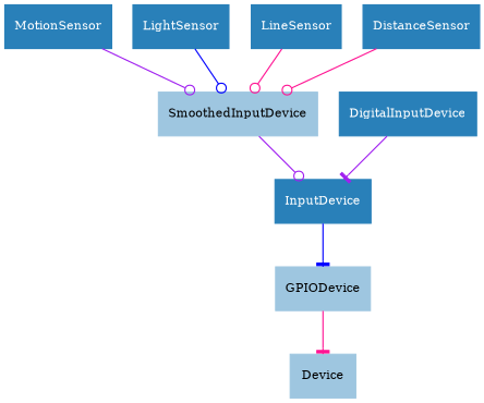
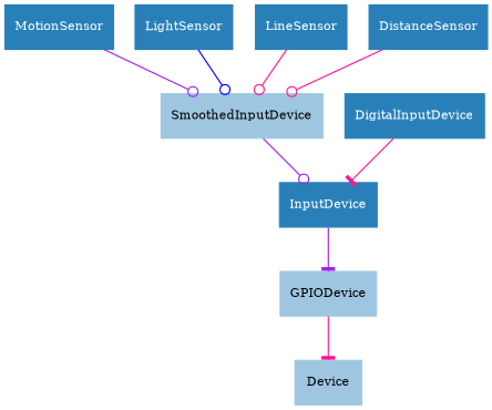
  digraph {
    fontname="DejaVu Serif"
    rankdir=TB
    node [color="#2980b9" fontcolor="#ffffff" fontname="DejaVu Serif" fontsize=10 shape=rect style=filled]
    edge [arrowhead=odot color=deeppink fontname="DejaVu Serif"]
    Device [color="#9ec6e0" fontcolor="#000000"]
    GPIODevice [color="#9ec6e0" fontcolor="#000000"]
    SmoothedInputDevice [color="#9ec6e0" fontcolor="#000000"]
    InputDevice
    DigitalInputDevice
    MotionSensor
    LightSensor
    LineSensor
    DistanceSensor
    GPIODevice -> Device [arrowhead=tee]
    SmoothedInputDevice -> InputDevice [color=purple]
-   InputDevice -> GPIODevice [arrowhead=tee color=blue]
-   DigitalInputDevice -> InputDevice [arrowhead=tee color=purple]
+   InputDevice -> GPIODevice [arrowhead=tee color=purple]
+   DigitalInputDevice -> InputDevice [arrowhead=tee]
    MotionSensor -> SmoothedInputDevice [color=purple]
    LightSensor -> SmoothedInputDevice [color=blue]
    LineSensor -> SmoothedInputDevice
    DistanceSensor -> SmoothedInputDevice
  }
